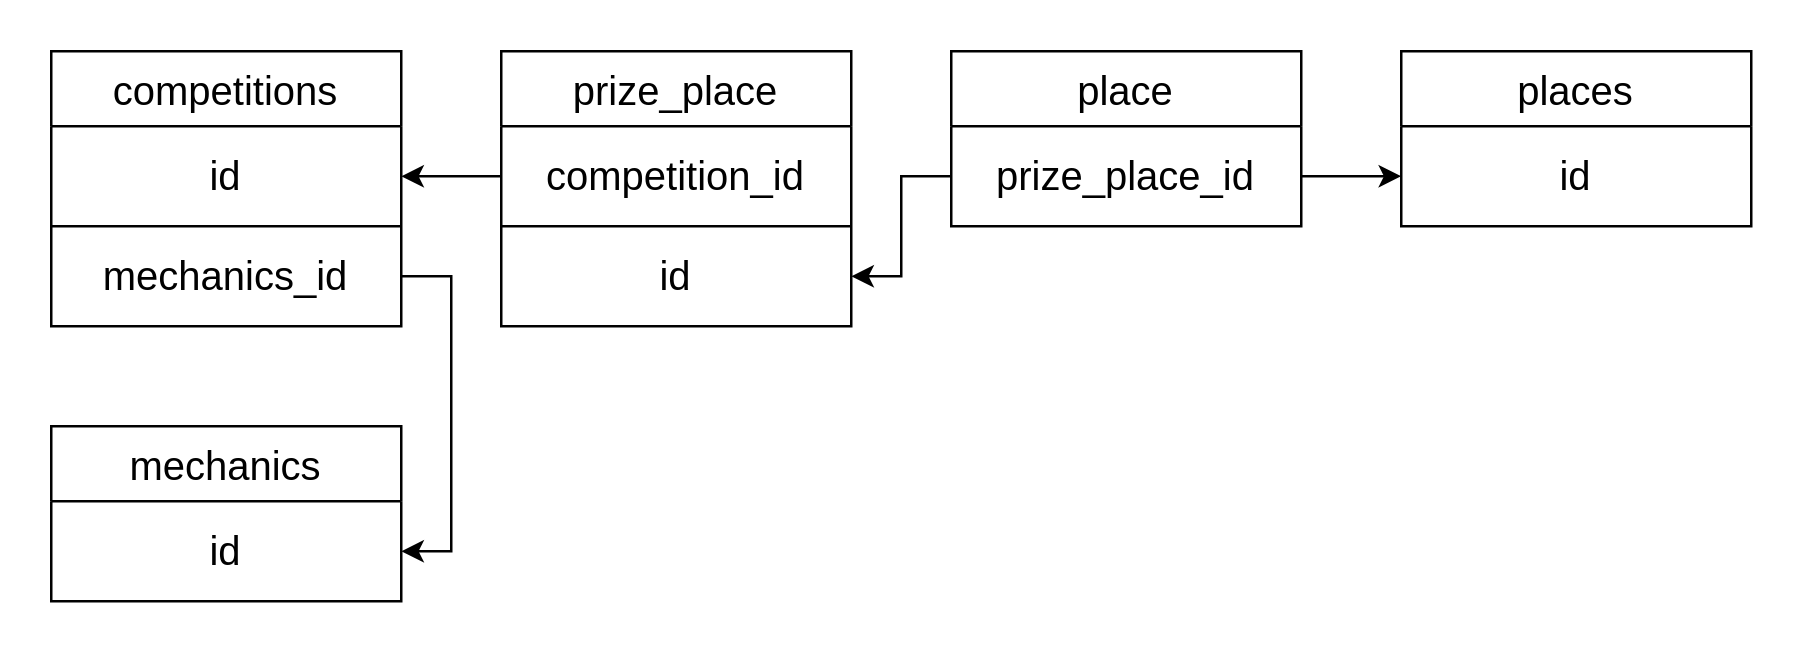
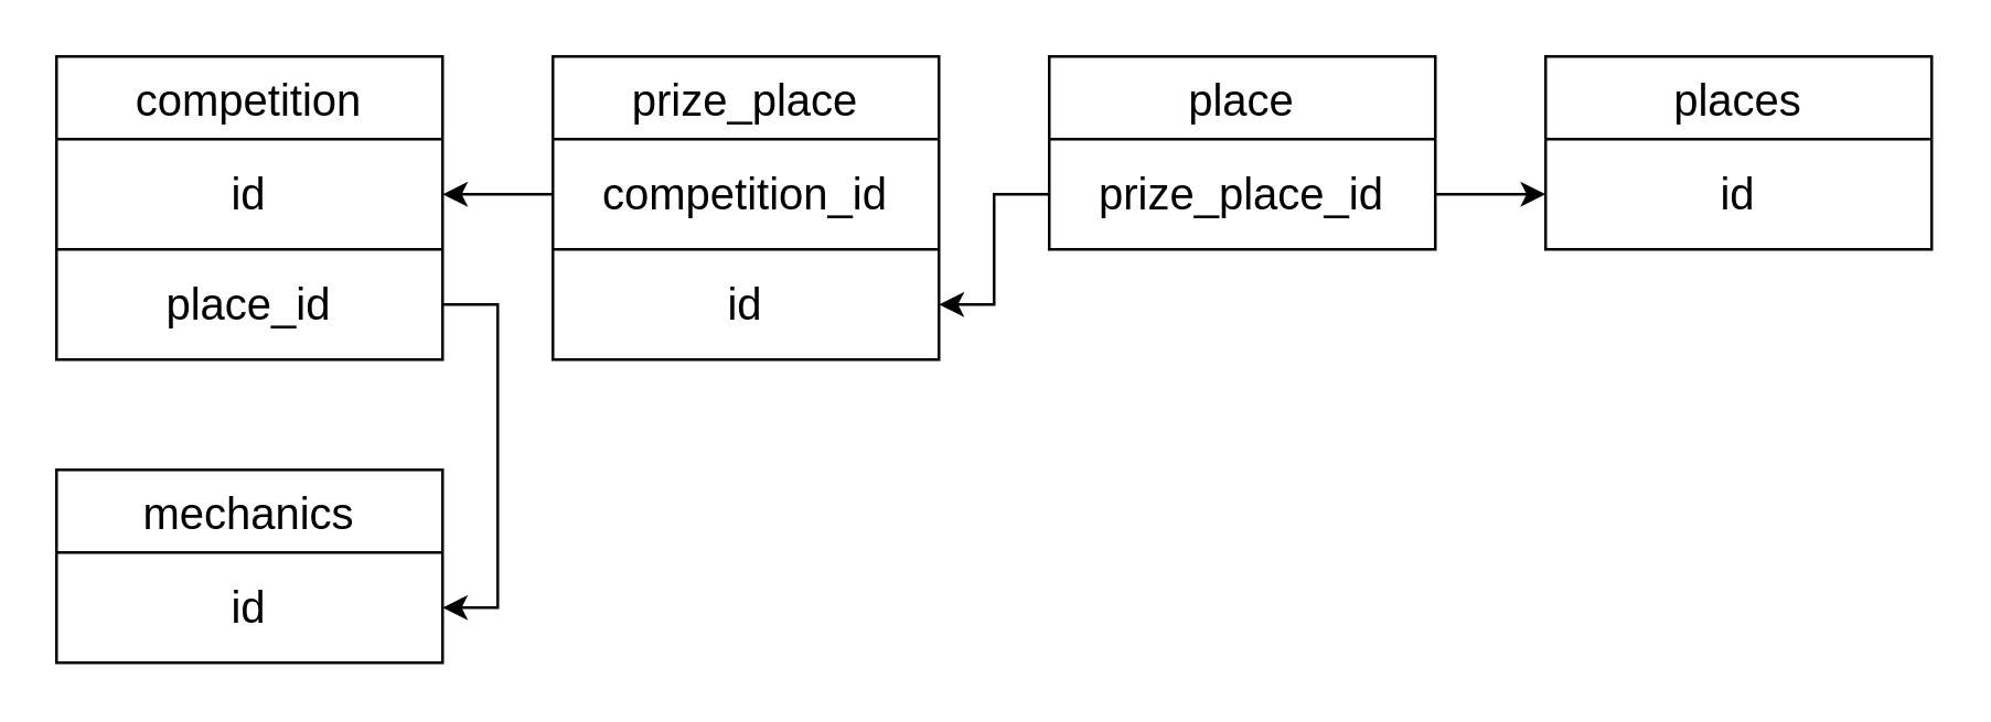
  <mxCell id="0" />
  <mxCell id="1" parent="0" />
- <mxCell id="2" value="competitions" style="shape=table;startSize=30;container=1;collapsible=0;childLayout=tableLayout;strokeColor=default;fontSize=16;" vertex="1" parent="1"><mxGeometry x="20" y="20" width="140" height="110" as="geometry" /></mxCell>
+ <mxCell id="2" value="competition" style="shape=table;startSize=30;container=1;collapsible=0;childLayout=tableLayout;strokeColor=default;fontSize=16;" vertex="1" parent="1"><mxGeometry x="20" y="20" width="140" height="110" as="geometry" /></mxCell>
  <mxCell id="3" value="" style="shape=tableRow;horizontal=0;startSize=0;swimlaneHead=0;swimlaneBody=0;strokeColor=inherit;top=0;left=0;bottom=0;right=0;collapsible=0;dropTarget=0;fillColor=none;points=[[0,0.5],[1,0.5]];portConstraint=eastwest;fontSize=16;" vertex="1" parent="2"><mxGeometry y="30" width="140" height="40" as="geometry" /></mxCell>
  <mxCell id="4" value="id" style="shape=partialRectangle;html=1;whiteSpace=wrap;connectable=0;strokeColor=inherit;overflow=hidden;fillColor=none;top=0;left=0;bottom=0;right=0;pointerEvents=1;fontSize=16;" vertex="1" parent="3"><mxGeometry width="140" height="40" as="geometry"><mxRectangle width="140" height="40" as="alternateBounds" /></mxGeometry></mxCell>
  <mxCell id="5" value="" style="shape=tableRow;horizontal=0;startSize=0;swimlaneHead=0;swimlaneBody=0;strokeColor=inherit;top=0;left=0;bottom=0;right=0;collapsible=0;dropTarget=0;fillColor=none;points=[[0,0.5],[1,0.5]];portConstraint=eastwest;fontSize=16;" vertex="1" parent="2"><mxGeometry y="70" width="140" height="40" as="geometry" /></mxCell>
- <mxCell id="6" value="&lt;span id=&quot;docs-internal-guid-d01ec0d2-7fff-b537-f497-42f7f3550f92&quot;&gt;&lt;/span&gt;mechanics_id" style="shape=partialRectangle;html=1;whiteSpace=wrap;connectable=0;strokeColor=inherit;overflow=hidden;fillColor=none;top=0;left=0;bottom=0;right=0;pointerEvents=1;fontSize=16;" vertex="1" parent="5"><mxGeometry width="140" height="40" as="geometry"><mxRectangle width="140" height="40" as="alternateBounds" /></mxGeometry></mxCell>
+ <mxCell id="6" value="&lt;span id=&quot;docs-internal-guid-d01ec0d2-7fff-b537-f497-42f7f3550f92&quot;&gt;&lt;/span&gt;place_id" style="shape=partialRectangle;html=1;whiteSpace=wrap;connectable=0;strokeColor=inherit;overflow=hidden;fillColor=none;top=0;left=0;bottom=0;right=0;pointerEvents=1;fontSize=16;" vertex="1" parent="5"><mxGeometry width="140" height="40" as="geometry"><mxRectangle width="140" height="40" as="alternateBounds" /></mxGeometry></mxCell>
  <mxCell id="7" value="mechanics" style="shape=table;startSize=30;container=1;collapsible=0;childLayout=tableLayout;strokeColor=default;fontSize=16;" vertex="1" parent="1"><mxGeometry x="20" y="170" width="140" height="70" as="geometry" /></mxCell>
  <mxCell id="8" value="" style="shape=tableRow;horizontal=0;startSize=0;swimlaneHead=0;swimlaneBody=0;strokeColor=inherit;top=0;left=0;bottom=0;right=0;collapsible=0;dropTarget=0;fillColor=none;points=[[0,0.5],[1,0.5]];portConstraint=eastwest;fontSize=16;" vertex="1" parent="7"><mxGeometry y="30" width="140" height="40" as="geometry" /></mxCell>
  <mxCell id="9" value="id" style="shape=partialRectangle;html=1;whiteSpace=wrap;connectable=0;strokeColor=inherit;overflow=hidden;fillColor=none;top=0;left=0;bottom=0;right=0;pointerEvents=1;fontSize=16;" vertex="1" parent="8"><mxGeometry width="140" height="40" as="geometry"><mxRectangle width="140" height="40" as="alternateBounds" /></mxGeometry></mxCell>
  <mxCell id="10" value="prize_place" style="shape=table;startSize=30;container=1;collapsible=0;childLayout=tableLayout;strokeColor=default;fontSize=16;" vertex="1" parent="1"><mxGeometry x="200" y="20" width="140" height="110" as="geometry" /></mxCell>
  <mxCell id="11" value="" style="shape=tableRow;horizontal=0;startSize=0;swimlaneHead=0;swimlaneBody=0;strokeColor=inherit;top=0;left=0;bottom=0;right=0;collapsible=0;dropTarget=0;fillColor=none;points=[[0,0.5],[1,0.5]];portConstraint=eastwest;fontSize=16;" vertex="1" parent="10"><mxGeometry y="30" width="140" height="40" as="geometry" /></mxCell>
  <mxCell id="12" value="competition_id&lt;span id=&quot;docs-internal-guid-8acd1866-7fff-046a-541c-dad9026421be&quot;&gt;&lt;/span&gt;" style="shape=partialRectangle;html=1;whiteSpace=wrap;connectable=0;strokeColor=inherit;overflow=hidden;fillColor=none;top=0;left=0;bottom=0;right=0;pointerEvents=1;fontSize=16;" vertex="1" parent="11"><mxGeometry width="140" height="40" as="geometry"><mxRectangle width="140" height="40" as="alternateBounds" /></mxGeometry></mxCell>
  <mxCell id="13" value="" style="shape=tableRow;horizontal=0;startSize=0;swimlaneHead=0;swimlaneBody=0;strokeColor=inherit;top=0;left=0;bottom=0;right=0;collapsible=0;dropTarget=0;fillColor=none;points=[[0,0.5],[1,0.5]];portConstraint=eastwest;fontSize=16;" vertex="1" parent="10"><mxGeometry y="70" width="140" height="40" as="geometry" /></mxCell>
  <mxCell id="14" value="id" style="shape=partialRectangle;html=1;whiteSpace=wrap;connectable=0;strokeColor=inherit;overflow=hidden;fillColor=none;top=0;left=0;bottom=0;right=0;pointerEvents=1;fontSize=16;" vertex="1" parent="13"><mxGeometry width="140" height="40" as="geometry"><mxRectangle width="140" height="40" as="alternateBounds" /></mxGeometry></mxCell>
  <mxCell id="15" style="edgeStyle=orthogonalEdgeStyle;rounded=0;orthogonalLoop=1;jettySize=auto;html=1;entryX=1;entryY=0.5;entryDx=0;entryDy=0;" edge="1" parent="1" source="11" target="3"><mxGeometry relative="1" as="geometry" /></mxCell>
  <mxCell id="16" style="edgeStyle=orthogonalEdgeStyle;rounded=0;orthogonalLoop=1;jettySize=auto;html=1;exitX=1;exitY=0.5;exitDx=0;exitDy=0;" edge="1" parent="1" source="5" target="8"><mxGeometry relative="1" as="geometry" /></mxCell>
  <mxCell id="17" value="place" style="shape=table;startSize=30;container=1;collapsible=0;childLayout=tableLayout;strokeColor=default;fontSize=16;" vertex="1" parent="1"><mxGeometry x="380" y="20" width="140" height="70" as="geometry" /></mxCell>
  <mxCell id="18" value="" style="shape=tableRow;horizontal=0;startSize=0;swimlaneHead=0;swimlaneBody=0;strokeColor=inherit;top=0;left=0;bottom=0;right=0;collapsible=0;dropTarget=0;fillColor=none;points=[[0,0.5],[1,0.5]];portConstraint=eastwest;fontSize=16;" vertex="1" parent="17"><mxGeometry y="30" width="140" height="40" as="geometry" /></mxCell>
  <mxCell id="19" value="&lt;span id=&quot;docs-internal-guid-ce9af787-7fff-b074-5a05-c2240b56a82a&quot;&gt;&lt;/span&gt;prize_place_id" style="shape=partialRectangle;html=1;whiteSpace=wrap;connectable=0;strokeColor=inherit;overflow=hidden;fillColor=none;top=0;left=0;bottom=0;right=0;pointerEvents=1;fontSize=16;" vertex="1" parent="18"><mxGeometry width="140" height="40" as="geometry"><mxRectangle width="140" height="40" as="alternateBounds" /></mxGeometry></mxCell>
  <mxCell id="20" style="edgeStyle=orthogonalEdgeStyle;rounded=0;orthogonalLoop=1;jettySize=auto;html=1;" edge="1" parent="1" source="18" target="13"><mxGeometry relative="1" as="geometry" /></mxCell>
  <mxCell id="21" value="places" style="shape=table;startSize=30;container=1;collapsible=0;childLayout=tableLayout;strokeColor=default;fontSize=16;" vertex="1" parent="1"><mxGeometry x="560" y="20" width="140" height="70" as="geometry" /></mxCell>
  <mxCell id="22" value="" style="shape=tableRow;horizontal=0;startSize=0;swimlaneHead=0;swimlaneBody=0;strokeColor=inherit;top=0;left=0;bottom=0;right=0;collapsible=0;dropTarget=0;fillColor=none;points=[[0,0.5],[1,0.5]];portConstraint=eastwest;fontSize=16;" vertex="1" parent="21"><mxGeometry y="30" width="140" height="40" as="geometry" /></mxCell>
  <mxCell id="23" value="id" style="shape=partialRectangle;html=1;whiteSpace=wrap;connectable=0;strokeColor=inherit;overflow=hidden;fillColor=none;top=0;left=0;bottom=0;right=0;pointerEvents=1;fontSize=16;" vertex="1" parent="22"><mxGeometry width="140" height="40" as="geometry"><mxRectangle width="140" height="40" as="alternateBounds" /></mxGeometry></mxCell>
  <mxCell id="24" style="edgeStyle=orthogonalEdgeStyle;rounded=0;orthogonalLoop=1;jettySize=auto;html=1;" edge="1" parent="1" source="18" target="22"><mxGeometry relative="1" as="geometry" /></mxCell>
